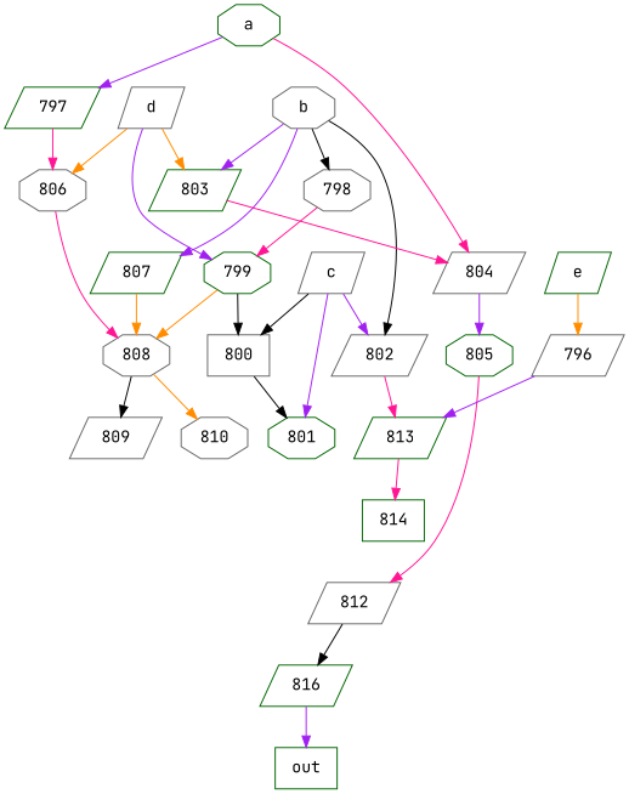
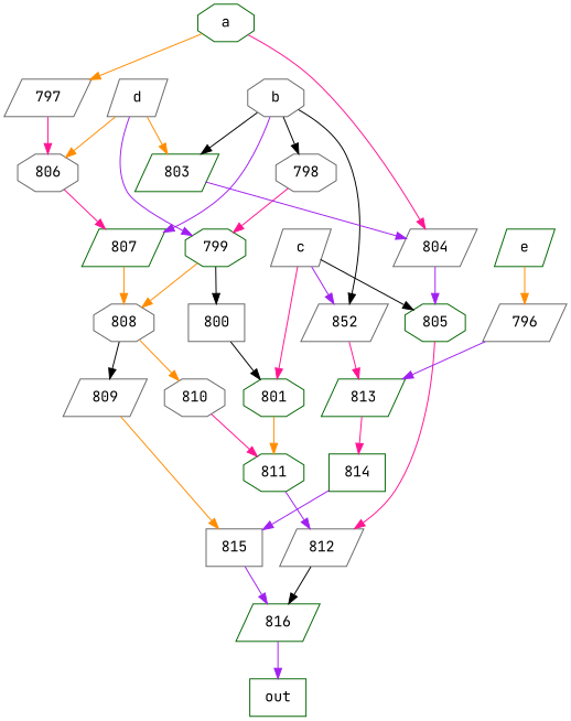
  strict digraph {
    fontname="JetBrains Mono"
    node [color=gray40 fontname="JetBrains Mono" shape=parallelogram]
    edge [color=purple fontname="JetBrains Mono"]
    816 [color=darkgreen]
    out [color=darkgreen shape=box]
    a [color=darkgreen shape=octagon]
-   797 [color=darkgreen]
+   797
    804
    806 [shape=octagon]
    805 [color=darkgreen shape=octagon]
    807 [color=darkgreen]
    812
    808 [shape=octagon]
    810 [shape=octagon]
    809
    b [shape=octagon]
    798 [shape=octagon]
-   802
+   802 [label=852]
    803 [color=darkgreen]
    799 [color=darkgreen shape=octagon]
    813 [color=darkgreen]
    800 [shape=box]
    814 [color=darkgreen shape=box]
    801 [color=darkgreen shape=octagon]
+   815 [shape=box]
+   811 [color=darkgreen shape=octagon]
    c
    d
    e [color=darkgreen]
    796
    816 -> out
-   a -> 797
+   a -> 797 [color=darkorange]
    a -> 804 [color=deeppink]
    797 -> 806 [color=deeppink]
    804 -> 805
-   806 -> 808 [color=deeppink]
+   806 -> 807 [color=deeppink]
    805 -> 812 [color=deeppink]
    807 -> 808 [color=darkorange]
    812 -> 816 [color=black]
    808 -> 810 [color=darkorange]
    808 -> 809 [color=black]
+   810 -> 811 [color=deeppink]
+   809 -> 815 [color=darkorange]
    b -> 807
    b -> 798 [color=black]
    b -> 802 [color=black]
-   b -> 803
+   b -> 803 [color=black]
    798 -> 799 [color=deeppink]
    802 -> 813 [color=deeppink]
-   803 -> 804 [color=deeppink]
+   803 -> 804
    799 -> 808 [color=darkorange]
    799 -> 800 [color=black]
    813 -> 814 [color=deeppink]
    800 -> 801 [color=black]
-   c -> 800 [color=black]
+   814 -> 815
+   801 -> 811 [color=darkorange]
+   815 -> 816
+   811 -> 812
+   c -> 805 [color=black]
    c -> 802
-   c -> 801
+   c -> 801 [color=deeppink]
    d -> 806 [color=darkorange]
    d -> 803 [color=darkorange]
    d -> 799
    e -> 796 [color=darkorange]
    796 -> 813
  }
